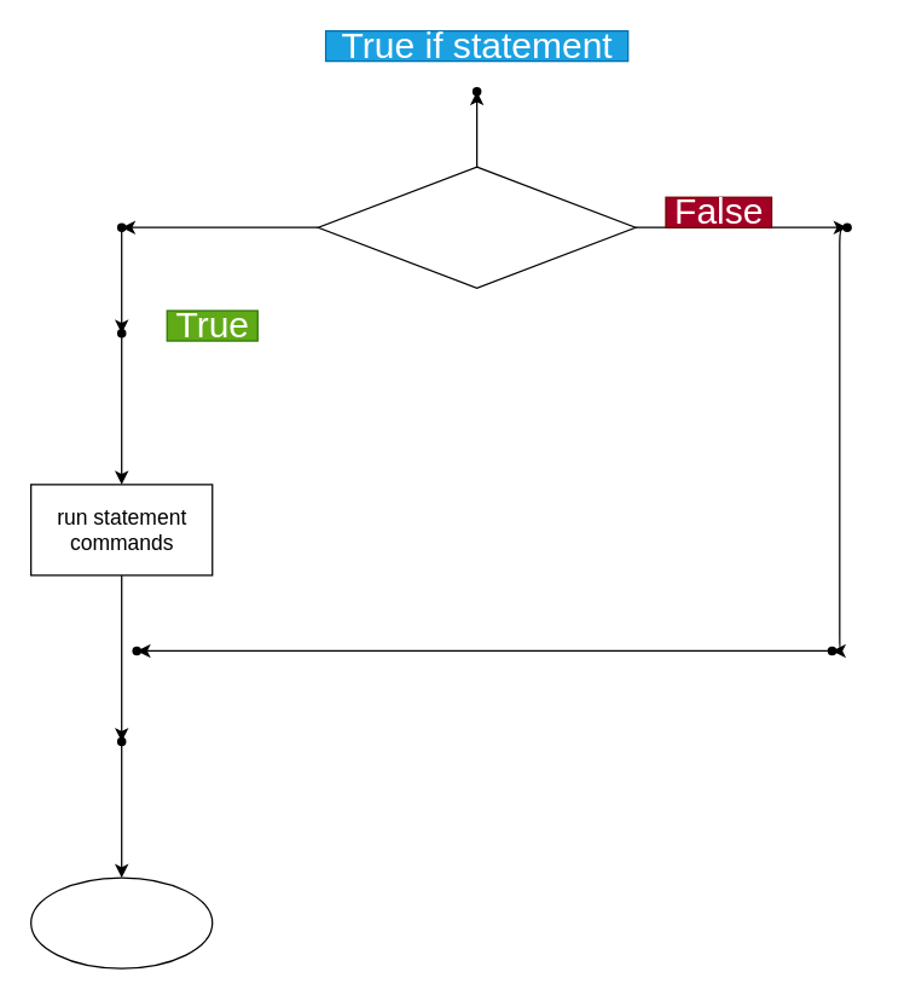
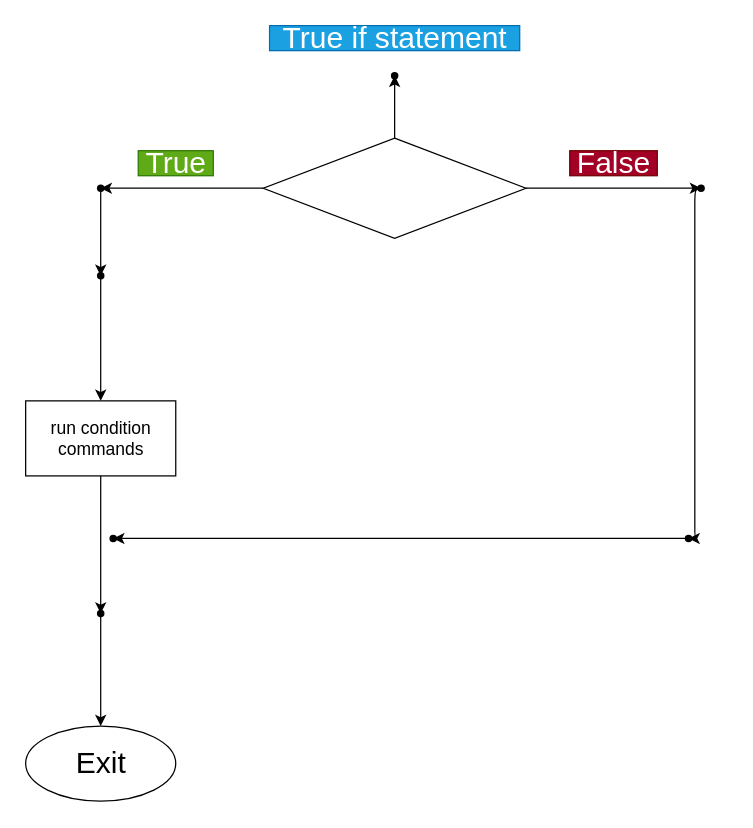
  <mxCell id="0" />
  <mxCell id="1" parent="0" />
  <mxCell id="2" value="" style="edgeStyle=elbowEdgeStyle;html=1;" edge="1" parent="1" source="5" target="7"><mxGeometry relative="1" as="geometry" /></mxCell>
  <mxCell id="3" value="" style="edgeStyle=elbowEdgeStyle;html=1;" edge="1" parent="1" source="5" target="8"><mxGeometry relative="1" as="geometry" /></mxCell>
  <mxCell id="4" value="" style="edgeStyle=elbowEdgeStyle;html=1;" edge="1" parent="1" source="5" target="12"><mxGeometry relative="1" as="geometry" /></mxCell>
  <mxCell id="5" value="" style="rhombus;whiteSpace=wrap;html=1;" vertex="1" parent="1"><mxGeometry x="210" y="110" width="210" height="80" as="geometry" /></mxCell>
  <mxCell id="6" value="" style="edgeStyle=elbowEdgeStyle;html=1;" edge="1" parent="1" source="7" target="10"><mxGeometry relative="1" as="geometry" /></mxCell>
  <mxCell id="7" value="" style="shape=waypoint;size=6;pointerEvents=1;points=[];fillColor=#2a2a2a;resizable=0;rotatable=0;perimeter=centerPerimeter;snapToPoint=1;" vertex="1" parent="1"><mxGeometry x="540" y="130" width="40" height="40" as="geometry" /></mxCell>
  <mxCell id="8" value="" style="shape=waypoint;size=6;pointerEvents=1;points=[];fillColor=#2a2a2a;resizable=0;rotatable=0;perimeter=centerPerimeter;snapToPoint=1;" vertex="1" parent="1"><mxGeometry x="295" y="40" width="40" height="40" as="geometry" /></mxCell>
  <mxCell id="9" value="" style="edgeStyle=orthogonalEdgeStyle;html=1;" edge="1" parent="1" source="10" target="19"><mxGeometry relative="1" as="geometry" /></mxCell>
  <mxCell id="10" value="" style="shape=waypoint;size=6;pointerEvents=1;points=[];fillColor=#2a2a2a;resizable=0;rotatable=0;perimeter=centerPerimeter;snapToPoint=1;" vertex="1" parent="1"><mxGeometry x="530" y="410" width="40" height="40" as="geometry" /></mxCell>
  <mxCell id="11" value="" style="edgeStyle=elbowEdgeStyle;html=1;" edge="1" parent="1" source="12" target="14"><mxGeometry relative="1" as="geometry" /></mxCell>
  <mxCell id="12" value="" style="shape=waypoint;size=6;pointerEvents=1;points=[];fillColor=#2a2a2a;resizable=0;rotatable=0;perimeter=centerPerimeter;snapToPoint=1;" vertex="1" parent="1"><mxGeometry x="60" y="130" width="40" height="40" as="geometry" /></mxCell>
  <mxCell id="13" value="" style="edgeStyle=elbowEdgeStyle;html=1;" edge="1" parent="1" source="14"><mxGeometry relative="1" as="geometry"><mxPoint x="80" y="320" as="targetPoint" /></mxGeometry></mxCell>
  <mxCell id="14" value="" style="shape=waypoint;size=6;pointerEvents=1;points=[];fillColor=#2a2a2a;resizable=0;rotatable=0;perimeter=centerPerimeter;snapToPoint=1;" vertex="1" parent="1"><mxGeometry x="60" y="200" width="40" height="40" as="geometry" /></mxCell>
  <mxCell id="15" value="" style="edgeStyle=orthogonalEdgeStyle;html=1;" edge="1" parent="1" source="16" target="18"><mxGeometry relative="1" as="geometry" /></mxCell>
  <mxCell id="16" value="" style="whiteSpace=wrap;html=1;" vertex="1" parent="1"><mxGeometry x="20" y="320" width="120" height="60" as="geometry" /></mxCell>
  <mxCell id="17" value="" style="edgeStyle=orthogonalEdgeStyle;html=1;" edge="1" parent="1" source="18" target="20"><mxGeometry relative="1" as="geometry" /></mxCell>
  <mxCell id="18" value="" style="shape=waypoint;size=6;pointerEvents=1;points=[];fillColor=#2a2a2a;resizable=0;rotatable=0;perimeter=centerPerimeter;snapToPoint=1;" vertex="1" parent="1"><mxGeometry x="60" y="470" width="40" height="40" as="geometry" /></mxCell>
  <mxCell id="19" value="" style="shape=waypoint;size=6;pointerEvents=1;points=[];fillColor=#2a2a2a;resizable=0;rotatable=0;perimeter=centerPerimeter;snapToPoint=1;" vertex="1" parent="1"><mxGeometry x="70" y="410" width="40" height="40" as="geometry" /></mxCell>
  <mxCell id="20" value="" style="ellipse;whiteSpace=wrap;html=1;" vertex="1" parent="1"><mxGeometry x="20" y="580" width="120" height="60" as="geometry" /></mxCell>
- <mxCell id="21" value="&lt;font style=&quot;font-size: 24px&quot;&gt;True&lt;/font&gt;" style="text;html=1;resizable=0;autosize=1;align=center;verticalAlign=middle;points=[];fillColor=#60a917;strokeColor=#2D7600;rounded=0;fontColor=#ffffff;" vertex="1" parent="1"><mxGeometry x="110" y="205" width="60" height="20" as="geometry" /></mxCell>
- <mxCell id="22" value="&lt;font style=&quot;font-size: 24px&quot;&gt;False&lt;/font&gt;" style="text;html=1;resizable=0;autosize=1;align=center;verticalAlign=middle;points=[];fillColor=#a20025;strokeColor=#6F0000;rounded=0;fontColor=#ffffff;" vertex="1" parent="1"><mxGeometry x="440" y="130" width="70" height="20" as="geometry" /></mxCell>
+ <mxCell id="21" value="&lt;font style=&quot;font-size: 24px&quot;&gt;True&lt;/font&gt;" style="text;html=1;resizable=0;autosize=1;align=center;verticalAlign=middle;points=[];fillColor=#60a917;strokeColor=#2D7600;rounded=0;fontColor=#ffffff;" vertex="1" parent="1"><mxGeometry x="110" y="120" width="60" height="20" as="geometry" /></mxCell>
+ <mxCell id="22" value="&lt;font style=&quot;font-size: 24px&quot;&gt;False&lt;/font&gt;" style="text;html=1;resizable=0;autosize=1;align=center;verticalAlign=middle;points=[];fillColor=#a20025;strokeColor=#6F0000;rounded=0;fontColor=#ffffff;" vertex="1" parent="1"><mxGeometry x="455" y="120" width="70" height="20" as="geometry" /></mxCell>
  <mxCell id="23" value="&lt;font style=&quot;font-size: 24px&quot;&gt;True if statement&lt;/font&gt;" style="text;html=1;resizable=0;autosize=1;align=center;verticalAlign=middle;points=[];fillColor=#1ba1e2;strokeColor=#006EAF;rounded=0;fontColor=#ffffff;" vertex="1" parent="1"><mxGeometry x="215" y="20" width="200" height="20" as="geometry" /></mxCell>
- <mxCell id="24" value="&lt;font&gt;&lt;font style=&quot;font-size: 14px&quot;&gt;run statement&lt;br&gt;commands&lt;/font&gt;&lt;br&gt;&lt;/font&gt;" style="text;html=1;resizable=0;autosize=1;align=center;verticalAlign=middle;points=[];fillColor=none;strokeColor=none;rounded=0;" vertex="1" parent="1"><mxGeometry x="30" y="330" width="100" height="40" as="geometry" /></mxCell>
+ <mxCell id="24" value="&lt;font&gt;&lt;font style=&quot;font-size: 14px&quot;&gt;run condition&lt;br&gt;commands&lt;/font&gt;&lt;br&gt;&lt;/font&gt;" style="text;html=1;resizable=0;autosize=1;align=center;verticalAlign=middle;points=[];fillColor=none;strokeColor=none;rounded=0;" vertex="1" parent="1"><mxGeometry x="30" y="330" width="100" height="40" as="geometry" /></mxCell>
+ <mxCell id="25" value="&lt;font style=&quot;font-size: 24px&quot;&gt;Exit&lt;/font&gt;" style="text;html=1;resizable=0;autosize=1;align=center;verticalAlign=middle;points=[];fillColor=none;strokeColor=none;rounded=0;" vertex="1" parent="1"><mxGeometry x="50" y="600" width="60" height="20" as="geometry" /></mxCell>
